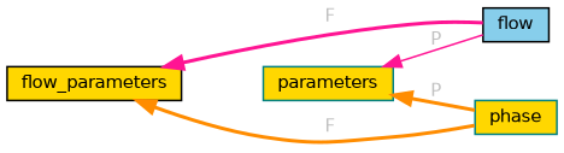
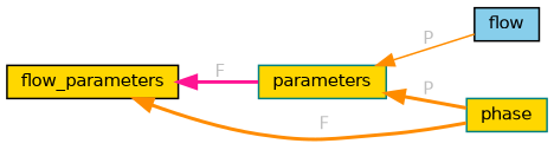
  digraph {
    rankdir=LR
    node [color=black fillcolor=gold fontname=Helvetica fontsize=10 shape=box style=filled]
    edge [color=deeppink dir=back fontcolor=grey fontname=Helvetica fontsize=10 labelfontname=Helvetica labelfontsize=10 style=bold]
    n1 [fillcolor=skyblue fontcolor=black height=0.2 label=flow width=0.4]
    n2 [color=teal height=0.2 label=parameters width=0.4]
    n3 [color=teal height=0.2 label=phase width=0.4]
    n4 [height=0.2 label=flow_parameters width=0.4]
-   n2 -> n1 [label=" P" style=solid]
+   n2 -> n1 [color=darkorange label=" P" style=solid]
    n2 -> n3 [color=darkorange label=" P"]
-   n4 -> n1 [label=" F"]
+   n4 -> n2 [label=" F"]
    n4 -> n3 [color=darkorange label=" F"]
  }
